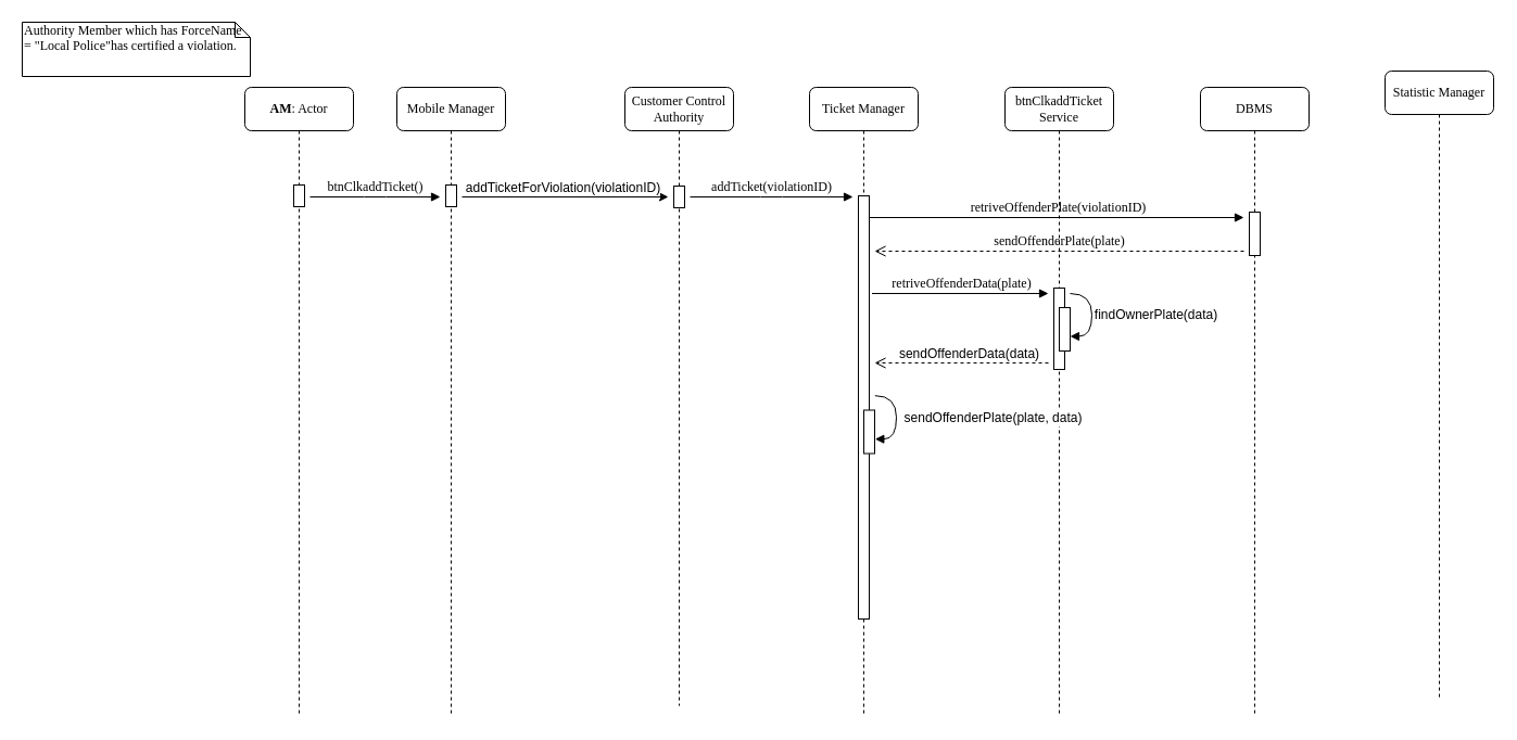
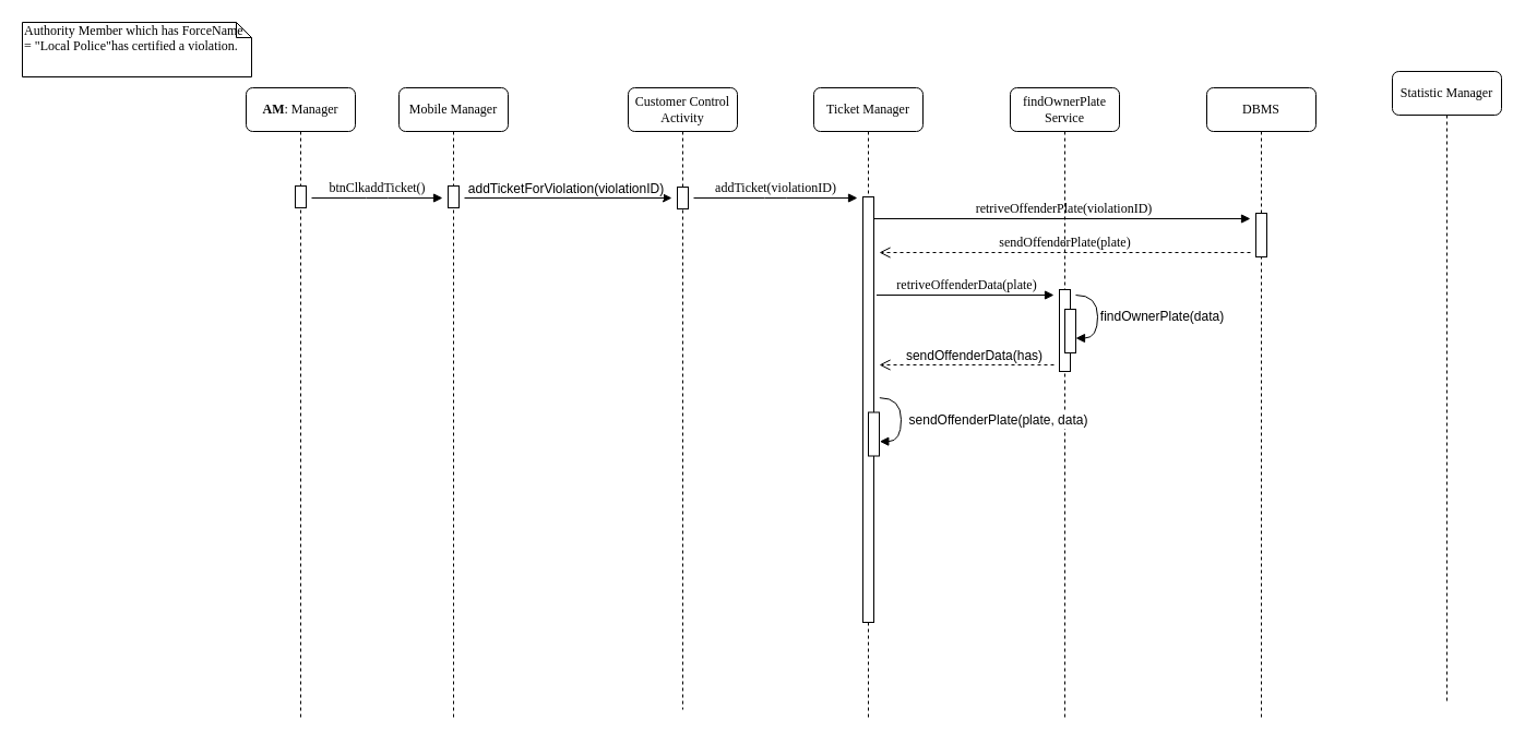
  <mxCell id="0" />
  <mxCell id="1" parent="0" />
- <mxCell id="2" value="&lt;div&gt;btnClkaddTicket&lt;div&gt;Service&lt;br&gt;&lt;/div&gt;&lt;/div&gt;" style="shape=umlLifeline;perimeter=lifelinePerimeter;whiteSpace=wrap;html=1;container=1;collapsible=0;recursiveResize=0;outlineConnect=0;rounded=1;shadow=0;comic=0;labelBackgroundColor=none;strokeWidth=1;fontFamily=Verdana;fontSize=12;align=center;" parent="1" vertex="1"><mxGeometry x="925" y="80" width="100" height="580" as="geometry" /></mxCell>
+ <mxCell id="2" value="&lt;div&gt;findOwnerPlate&lt;div&gt;Service&lt;br&gt;&lt;/div&gt;&lt;/div&gt;" style="shape=umlLifeline;perimeter=lifelinePerimeter;whiteSpace=wrap;html=1;container=1;collapsible=0;recursiveResize=0;outlineConnect=0;rounded=1;shadow=0;comic=0;labelBackgroundColor=none;strokeWidth=1;fontFamily=Verdana;fontSize=12;align=center;" parent="1" vertex="1"><mxGeometry x="925" y="80" width="100" height="580" as="geometry" /></mxCell>
  <mxCell id="3" value="" style="html=1;points=[];perimeter=orthogonalPerimeter;rounded=0;shadow=0;comic=0;labelBackgroundColor=none;strokeWidth=1;fontFamily=Verdana;fontSize=12;align=center;" parent="2" vertex="1"><mxGeometry x="45" y="185" width="10" height="75" as="geometry" /></mxCell>
- <mxCell id="4" value="Customer Control Authority" style="shape=umlLifeline;perimeter=lifelinePerimeter;whiteSpace=wrap;html=1;container=1;collapsible=0;recursiveResize=0;outlineConnect=0;rounded=1;shadow=0;comic=0;labelBackgroundColor=none;strokeWidth=1;fontFamily=Verdana;fontSize=12;align=center;" parent="1" vertex="1"><mxGeometry x="575" y="80" width="100" height="570" as="geometry" /></mxCell>
+ <mxCell id="4" value="Customer Control Activity" style="shape=umlLifeline;perimeter=lifelinePerimeter;whiteSpace=wrap;html=1;container=1;collapsible=0;recursiveResize=0;outlineConnect=0;rounded=1;shadow=0;comic=0;labelBackgroundColor=none;strokeWidth=1;fontFamily=Verdana;fontSize=12;align=center;" parent="1" vertex="1"><mxGeometry x="575" y="80" width="100" height="570" as="geometry" /></mxCell>
  <mxCell id="5" value="" style="html=1;points=[];perimeter=orthogonalPerimeter;rounded=0;shadow=0;comic=0;labelBackgroundColor=none;strokeWidth=1;fontFamily=Verdana;fontSize=12;align=center;" parent="4" vertex="1"><mxGeometry x="45" y="91" width="10" height="20" as="geometry" /></mxCell>
  <mxCell id="6" value="Ticket Manager" style="shape=umlLifeline;perimeter=lifelinePerimeter;whiteSpace=wrap;html=1;container=1;collapsible=0;recursiveResize=0;outlineConnect=0;rounded=1;shadow=0;comic=0;labelBackgroundColor=none;strokeWidth=1;fontFamily=Verdana;fontSize=12;align=center;" parent="1" vertex="1"><mxGeometry x="745" y="80" width="100" height="580" as="geometry" /></mxCell>
  <mxCell id="7" value="" style="html=1;points=[];perimeter=orthogonalPerimeter;rounded=0;shadow=0;comic=0;labelBackgroundColor=none;strokeWidth=1;fontFamily=Verdana;fontSize=12;align=center;" parent="6" vertex="1"><mxGeometry x="45" y="100" width="10" height="390" as="geometry" /></mxCell>
  <mxCell id="8" value="" style="html=1;verticalAlign=bottom;endArrow=block;labelBackgroundColor=none;fontFamily=Verdana;fontSize=12;elbow=vertical;edgeStyle=orthogonalEdgeStyle;curved=1;" edge="1" parent="6"><mxGeometry x="0.264" y="-40" relative="1" as="geometry"><mxPoint x="60.333" y="284.167" as="sourcePoint" /><mxPoint x="60.333" y="324.167" as="targetPoint" /><Array as="points"><mxPoint x="80" y="284.5" /><mxPoint x="80" y="323.5" /></Array><mxPoint x="35" y="21" as="offset" /></mxGeometry></mxCell>
  <mxCell id="9" value="" style="html=1;points=[];perimeter=orthogonalPerimeter;rounded=0;shadow=0;comic=0;labelBackgroundColor=none;strokeWidth=1;fontFamily=Verdana;fontSize=12;align=center;" vertex="1" parent="6"><mxGeometry x="50" y="297.5" width="10" height="40" as="geometry" /></mxCell>
  <mxCell id="10" value="sendOffenderPlate(plate, data)" style="text;html=1;align=center;verticalAlign=middle;resizable=0;points=[];;autosize=1;labelBackgroundColor=#ffffff;" vertex="1" parent="6"><mxGeometry x="74" y="294.5" width="190" height="20" as="geometry" /></mxCell>
  <mxCell id="11" value="Statistic Manager" style="shape=umlLifeline;perimeter=lifelinePerimeter;whiteSpace=wrap;html=1;container=1;collapsible=0;recursiveResize=0;outlineConnect=0;rounded=1;shadow=0;comic=0;labelBackgroundColor=none;strokeWidth=1;fontFamily=Verdana;fontSize=12;align=center;" parent="1" vertex="1"><mxGeometry x="1275" y="65" width="100" height="580" as="geometry" /></mxCell>
- <mxCell id="12" value="&lt;b&gt;AM&lt;/b&gt;: Actor" style="shape=umlLifeline;perimeter=lifelinePerimeter;whiteSpace=wrap;html=1;container=1;collapsible=0;recursiveResize=0;outlineConnect=0;rounded=1;shadow=0;comic=0;labelBackgroundColor=none;strokeWidth=1;fontFamily=Verdana;fontSize=12;align=center;" parent="1" vertex="1"><mxGeometry x="225" y="80" width="100" height="580" as="geometry" /></mxCell>
+ <mxCell id="12" value="&lt;b&gt;AM&lt;/b&gt;: Manager" style="shape=umlLifeline;perimeter=lifelinePerimeter;whiteSpace=wrap;html=1;container=1;collapsible=0;recursiveResize=0;outlineConnect=0;rounded=1;shadow=0;comic=0;labelBackgroundColor=none;strokeWidth=1;fontFamily=Verdana;fontSize=12;align=center;" parent="1" vertex="1"><mxGeometry x="225" y="80" width="100" height="580" as="geometry" /></mxCell>
  <mxCell id="13" value="" style="html=1;points=[];perimeter=orthogonalPerimeter;rounded=0;shadow=0;comic=0;labelBackgroundColor=none;strokeWidth=1;fontFamily=Verdana;fontSize=12;align=center;" vertex="1" parent="12"><mxGeometry x="45" y="90" width="10" height="20" as="geometry" /></mxCell>
  <mxCell id="14" value="retriveOffenderPlate(violationID)" style="html=1;verticalAlign=bottom;endArrow=block;labelBackgroundColor=none;fontFamily=Verdana;fontSize=12;edgeStyle=elbowEdgeStyle;elbow=vertical;" parent="1" edge="1"><mxGeometry x="0.007" relative="1" as="geometry"><mxPoint x="799.5" y="200" as="sourcePoint" /><Array as="points"><mxPoint x="824.5" y="200" /></Array><mxPoint x="1145" y="200" as="targetPoint" /><mxPoint as="offset" /></mxGeometry></mxCell>
  <mxCell id="15" value="sendOffenderPlate(plate)" style="html=1;verticalAlign=bottom;endArrow=open;dashed=1;endSize=8;labelBackgroundColor=none;fontFamily=Verdana;fontSize=12;edgeStyle=elbowEdgeStyle;elbow=vertical;" parent="1" edge="1"><mxGeometry relative="1" as="geometry"><mxPoint x="805" y="231" as="targetPoint" /><Array as="points"><mxPoint x="1090" y="231" /><mxPoint x="1120" y="231" /></Array><mxPoint x="1145" y="231" as="sourcePoint" /></mxGeometry></mxCell>
  <mxCell id="16" value="btnClkaddTicket()" style="html=1;verticalAlign=bottom;endArrow=block;labelBackgroundColor=none;fontFamily=Verdana;fontSize=12;edgeStyle=elbowEdgeStyle;elbow=vertical;" parent="1" edge="1"><mxGeometry relative="1" as="geometry"><mxPoint x="285" y="181" as="sourcePoint" /><mxPoint x="405" y="181" as="targetPoint" /></mxGeometry></mxCell>
  <mxCell id="17" value="addTicket(violationID)" style="html=1;verticalAlign=bottom;endArrow=block;labelBackgroundColor=none;fontFamily=Verdana;fontSize=12;edgeStyle=elbowEdgeStyle;elbow=vertical;" parent="1" edge="1"><mxGeometry relative="1" as="geometry"><mxPoint x="635" y="181" as="sourcePoint" /><mxPoint x="785" y="181" as="targetPoint" /></mxGeometry></mxCell>
  <mxCell id="18" value="" style="html=1;verticalAlign=bottom;endArrow=block;labelBackgroundColor=none;fontFamily=Verdana;fontSize=12;elbow=vertical;edgeStyle=orthogonalEdgeStyle;curved=1;" parent="1" edge="1"><mxGeometry x="0.264" y="-40" relative="1" as="geometry"><mxPoint x="985" y="270" as="sourcePoint" /><mxPoint x="985" y="309.5" as="targetPoint" /><Array as="points"><mxPoint x="1005" y="270" /><mxPoint x="1005" y="309" /></Array><mxPoint x="35" y="21" as="offset" /></mxGeometry></mxCell>
  <mxCell id="19" value="&lt;div&gt;Authority Member which has ForceName = &quot;Local Police&quot;has certified a violation.&lt;br&gt;&lt;/div&gt;" style="shape=note;whiteSpace=wrap;html=1;size=14;verticalAlign=top;align=left;spacingTop=-6;rounded=0;shadow=0;comic=0;labelBackgroundColor=none;strokeWidth=1;fontFamily=Verdana;fontSize=12" parent="1" vertex="1"><mxGeometry x="20" y="20" width="210" height="50" as="geometry" /></mxCell>
  <mxCell id="20" value="DBMS" style="shape=umlLifeline;perimeter=lifelinePerimeter;whiteSpace=wrap;html=1;container=1;collapsible=0;recursiveResize=0;outlineConnect=0;rounded=1;shadow=0;comic=0;labelBackgroundColor=none;strokeWidth=1;fontFamily=Verdana;fontSize=12;align=center;" vertex="1" parent="1"><mxGeometry x="1105" y="80" width="100" height="580" as="geometry" /></mxCell>
  <mxCell id="21" value="" style="html=1;points=[];perimeter=orthogonalPerimeter;rounded=0;shadow=0;comic=0;labelBackgroundColor=none;strokeWidth=1;fontFamily=Verdana;fontSize=12;align=center;" vertex="1" parent="20"><mxGeometry x="45" y="115" width="10" height="40" as="geometry" /></mxCell>
  <mxCell id="22" value="Mobile Manager" style="shape=umlLifeline;perimeter=lifelinePerimeter;whiteSpace=wrap;html=1;container=1;collapsible=0;recursiveResize=0;outlineConnect=0;rounded=1;shadow=0;comic=0;labelBackgroundColor=none;strokeWidth=1;fontFamily=Verdana;fontSize=12;align=center;" vertex="1" parent="1"><mxGeometry x="365" y="80" width="100" height="580" as="geometry" /></mxCell>
  <mxCell id="23" value="" style="endArrow=classic;html=1;" edge="1" parent="22"><mxGeometry width="50" height="50" relative="1" as="geometry"><mxPoint x="60" y="101" as="sourcePoint" /><mxPoint x="250" y="101" as="targetPoint" /></mxGeometry></mxCell>
  <mxCell id="24" value="addTicketForViolation(violationID)" style="text;html=1;align=center;verticalAlign=middle;resizable=0;points=[];;labelBackgroundColor=#ffffff;" vertex="1" connectable="0" parent="23"><mxGeometry x="0.164" y="-1" relative="1" as="geometry"><mxPoint x="-18.5" y="-10" as="offset" /></mxGeometry></mxCell>
  <mxCell id="25" value="" style="html=1;points=[];perimeter=orthogonalPerimeter;rounded=0;shadow=0;comic=0;labelBackgroundColor=none;strokeWidth=1;fontFamily=Verdana;fontSize=12;align=center;" vertex="1" parent="22"><mxGeometry x="45" y="90" width="10" height="20" as="geometry" /></mxCell>
  <mxCell id="26" value="retriveOffenderData(plate)" style="html=1;verticalAlign=bottom;endArrow=block;labelBackgroundColor=none;fontFamily=Verdana;fontSize=12;edgeStyle=elbowEdgeStyle;elbow=vertical;" edge="1" parent="1"><mxGeometry x="0.007" relative="1" as="geometry"><mxPoint x="802.5" y="270" as="sourcePoint" /><Array as="points"><mxPoint x="827.5" y="270" /></Array><mxPoint x="965" y="270" as="targetPoint" /><mxPoint as="offset" /></mxGeometry></mxCell>
  <mxCell id="27" value="" style="html=1;verticalAlign=bottom;endArrow=open;dashed=1;endSize=8;labelBackgroundColor=none;fontFamily=Verdana;fontSize=12;edgeStyle=elbowEdgeStyle;elbow=vertical;" edge="1" parent="1"><mxGeometry x="-0.375" y="-10" relative="1" as="geometry"><mxPoint x="805" y="334" as="targetPoint" /><Array as="points"><mxPoint x="965" y="334" /><mxPoint x="1120" y="334" /></Array><mxPoint x="965" y="334" as="sourcePoint" /><mxPoint as="offset" /></mxGeometry></mxCell>
- <mxCell id="28" value="sendOffenderData(data)" style="text;html=1;align=center;verticalAlign=middle;resizable=0;points=[];;autosize=1;" vertex="1" parent="1"><mxGeometry x="822" y="316" width="140" height="20" as="geometry" /></mxCell>
+ <mxCell id="28" value="sendOffenderData(has)" style="text;html=1;align=center;verticalAlign=middle;resizable=0;points=[];;autosize=1;" vertex="1" parent="1"><mxGeometry x="822" y="316" width="140" height="20" as="geometry" /></mxCell>
  <mxCell id="29" value="" style="html=1;points=[];perimeter=orthogonalPerimeter;rounded=0;shadow=0;comic=0;labelBackgroundColor=none;strokeWidth=1;fontFamily=Verdana;fontSize=12;align=center;" vertex="1" parent="1"><mxGeometry x="975" y="283" width="10" height="40" as="geometry" /></mxCell>
  <mxCell id="30" value="findOwnerPlate(data)" style="text;html=1;align=center;verticalAlign=middle;resizable=0;points=[];;autosize=1;" vertex="1" parent="1"><mxGeometry x="999" y="280" width="130" height="20" as="geometry" /></mxCell>
